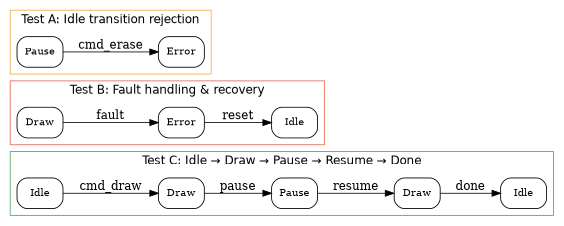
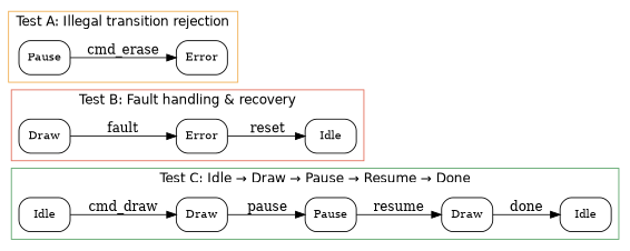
  digraph {
    fontname=Helvetica
    rankdir=LR
    splines=ortho
    node [fontsize=12 shape=box style=rounded]
    n1 [label=Idle]
    n2 [label=Draw]
    n3 [label=Pause]
    n4 [label=Draw]
    n5 [label=Idle]
    n6 [label=Draw]
    n7 [label=Error]
    n8 [label=Idle]
    n9 [label=Pause]
    n10 [label=Error]
    subgraph cluster_1 {
      color="#5aa469"
      label="Test C: Idle → Draw → Pause → Resume → Done"
      n1
      n2
      n3
      n4
      n5
    }
    subgraph cluster_2 {
      color="#e26d5a"
      label="Test B: Fault handling & recovery"
      n6
      n7
      n8
    }
    subgraph cluster_3 {
      color="#f0ad4e"
-     label="Test A: Idle transition rejection"
+     label="Test A: Illegal transition rejection"
      n9
      n10
    }
    n1 -> n2 [label=cmd_draw]
    n2 -> n3 [label=pause]
    n3 -> n4 [label=resume]
    n4 -> n5 [label=done]
    n6 -> n7 [label=fault]
    n7 -> n8 [label=reset]
    n9 -> n10 [label=cmd_erase]
  }
